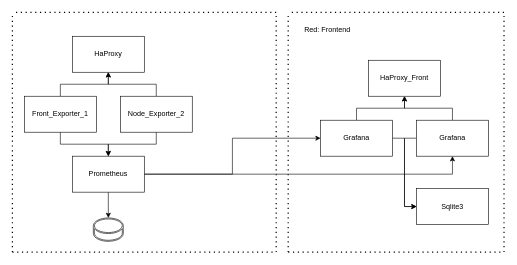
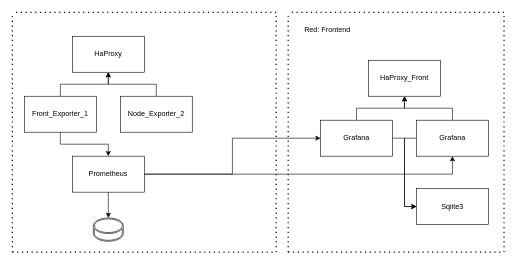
  <mxCell id="0" />
  <mxCell id="1" parent="0" />
  <mxCell id="2" style="edgeStyle=orthogonalEdgeStyle;rounded=0;orthogonalLoop=1;jettySize=auto;html=1;" parent="1" source="5" target="8" edge="1"><mxGeometry relative="1" as="geometry" /></mxCell>
  <mxCell id="3" style="edgeStyle=orthogonalEdgeStyle;rounded=0;orthogonalLoop=1;jettySize=auto;html=1;exitX=0.5;exitY=1;exitDx=0;exitDy=0;" parent="1" source="5" target="20" edge="1"><mxGeometry relative="1" as="geometry" /></mxCell>
  <mxCell id="4" style="edgeStyle=orthogonalEdgeStyle;rounded=0;orthogonalLoop=1;jettySize=auto;html=1;entryX=0.5;entryY=1;entryDx=0;entryDy=0;" parent="1" source="5" target="23" edge="1"><mxGeometry relative="1" as="geometry" /></mxCell>
  <mxCell id="5" value="Prometheus" style="rounded=0;whiteSpace=wrap;html=1;" parent="1" vertex="1"><mxGeometry x="120" y="260" width="120" height="60" as="geometry" /></mxCell>
  <mxCell id="6" style="edgeStyle=orthogonalEdgeStyle;rounded=0;orthogonalLoop=1;jettySize=auto;html=1;entryX=0.5;entryY=1;entryDx=0;entryDy=0;" parent="1" source="8" target="24" edge="1"><mxGeometry relative="1" as="geometry" /></mxCell>
  <mxCell id="7" style="edgeStyle=orthogonalEdgeStyle;rounded=0;orthogonalLoop=1;jettySize=auto;html=1;entryX=0;entryY=0.5;entryDx=0;entryDy=0;" parent="1" source="8" target="25" edge="1"><mxGeometry relative="1" as="geometry" /></mxCell>
  <mxCell id="8" value="Grafana" style="rounded=0;whiteSpace=wrap;html=1;" parent="1" vertex="1"><mxGeometry x="534" y="200" width="120" height="60" as="geometry" /></mxCell>
  <mxCell id="9" style="edgeStyle=orthogonalEdgeStyle;rounded=0;orthogonalLoop=1;jettySize=auto;html=1;" parent="1" source="11" target="15" edge="1"><mxGeometry relative="1" as="geometry" /></mxCell>
- <mxCell id="10" style="edgeStyle=orthogonalEdgeStyle;rounded=0;orthogonalLoop=1;jettySize=auto;html=1;exitX=0.5;exitY=1;exitDx=0;exitDy=0;entryX=0.5;entryY=0;entryDx=0;entryDy=0;" parent="1" source="11" target="5" edge="1"><mxGeometry relative="1" as="geometry" /></mxCell>
  <mxCell id="11" value="Node_Exporter_2" style="rounded=0;whiteSpace=wrap;html=1;" parent="1" vertex="1"><mxGeometry x="200" y="160" width="120" height="60" as="geometry" /></mxCell>
  <mxCell id="12" style="edgeStyle=orthogonalEdgeStyle;rounded=0;orthogonalLoop=1;jettySize=auto;html=1;entryX=0.5;entryY=1;entryDx=0;entryDy=0;" parent="1" source="14" target="15" edge="1"><mxGeometry relative="1" as="geometry" /></mxCell>
  <mxCell id="13" style="edgeStyle=orthogonalEdgeStyle;rounded=0;orthogonalLoop=1;jettySize=auto;html=1;exitX=0.5;exitY=1;exitDx=0;exitDy=0;entryX=0.5;entryY=0;entryDx=0;entryDy=0;" parent="1" source="14" target="5" edge="1"><mxGeometry relative="1" as="geometry" /></mxCell>
  <mxCell id="14" value="Front_Exporter_1" style="rounded=0;whiteSpace=wrap;html=1;" parent="1" vertex="1"><mxGeometry x="40" y="160" width="120" height="60" as="geometry" /></mxCell>
  <mxCell id="15" value="HaProxy" style="rounded=0;whiteSpace=wrap;html=1;" parent="1" vertex="1"><mxGeometry x="120" y="60" width="120" height="60" as="geometry" /></mxCell>
  <mxCell id="16" value="" style="endArrow=none;dashed=1;html=1;dashPattern=1 3;strokeWidth=2;rounded=0;" parent="1" edge="1"><mxGeometry width="50" height="50" relative="1" as="geometry"><mxPoint x="20" y="420" as="sourcePoint" /><mxPoint x="20" y="20" as="targetPoint" /></mxGeometry></mxCell>
  <mxCell id="17" value="" style="endArrow=none;dashed=1;html=1;dashPattern=1 3;strokeWidth=2;rounded=0;" parent="1" edge="1"><mxGeometry width="50" height="50" relative="1" as="geometry"><mxPoint x="460" y="20" as="sourcePoint" /><mxPoint x="20" y="20" as="targetPoint" /></mxGeometry></mxCell>
  <mxCell id="18" value="" style="endArrow=none;dashed=1;html=1;dashPattern=1 3;strokeWidth=2;rounded=0;" parent="1" edge="1"><mxGeometry width="50" height="50" relative="1" as="geometry"><mxPoint x="460" y="420" as="sourcePoint" /><mxPoint x="460" y="20" as="targetPoint" /></mxGeometry></mxCell>
  <mxCell id="19" value="" style="endArrow=none;dashed=1;html=1;dashPattern=1 3;strokeWidth=2;rounded=0;" parent="1" edge="1"><mxGeometry width="50" height="50" relative="1" as="geometry"><mxPoint x="20" y="420" as="sourcePoint" /><mxPoint x="460" y="420" as="targetPoint" /></mxGeometry></mxCell>
  <mxCell id="20" value="" style="sketch=0;pointerEvents=1;shadow=0;dashed=0;html=1;aspect=fixed;labelPosition=center;verticalLabelPosition=bottom;verticalAlign=top;align=center;outlineConnect=0;shape=mxgraph.vvd.datastore;" parent="1" vertex="1"><mxGeometry x="155" y="363" width="50" height="39" as="geometry" /></mxCell>
  <mxCell id="21" style="edgeStyle=orthogonalEdgeStyle;rounded=0;orthogonalLoop=1;jettySize=auto;html=1;" parent="1" source="23" target="24" edge="1"><mxGeometry relative="1" as="geometry" /></mxCell>
  <mxCell id="22" style="edgeStyle=orthogonalEdgeStyle;rounded=0;orthogonalLoop=1;jettySize=auto;html=1;exitX=0;exitY=0.5;exitDx=0;exitDy=0;entryX=0;entryY=0.5;entryDx=0;entryDy=0;" parent="1" source="23" target="25" edge="1"><mxGeometry relative="1" as="geometry" /></mxCell>
  <mxCell id="23" value="Grafana" style="rounded=0;whiteSpace=wrap;html=1;" parent="1" vertex="1"><mxGeometry x="694" y="200" width="120" height="60" as="geometry" /></mxCell>
  <mxCell id="24" value="HaProxy_Front" style="rounded=0;whiteSpace=wrap;html=1;" parent="1" vertex="1"><mxGeometry x="614" y="100" width="120" height="60" as="geometry" /></mxCell>
  <mxCell id="25" value="Sqlite3" style="rounded=0;whiteSpace=wrap;html=1;" parent="1" vertex="1"><mxGeometry x="694" y="314" width="120" height="60" as="geometry" /></mxCell>
  <mxCell id="26" value="" style="endArrow=none;dashed=1;html=1;dashPattern=1 3;strokeWidth=2;rounded=0;" parent="1" edge="1"><mxGeometry width="50" height="50" relative="1" as="geometry"><mxPoint x="480" y="420" as="sourcePoint" /><mxPoint x="480" y="20" as="targetPoint" /></mxGeometry></mxCell>
  <mxCell id="27" value="" style="endArrow=none;dashed=1;html=1;dashPattern=1 3;strokeWidth=2;rounded=0;" parent="1" edge="1"><mxGeometry width="50" height="50" relative="1" as="geometry"><mxPoint x="840" y="20" as="sourcePoint" /><mxPoint x="480" y="20" as="targetPoint" /></mxGeometry></mxCell>
  <mxCell id="28" value="" style="endArrow=none;dashed=1;html=1;dashPattern=1 3;strokeWidth=2;rounded=0;" parent="1" edge="1"><mxGeometry width="50" height="50" relative="1" as="geometry"><mxPoint x="840" y="420" as="sourcePoint" /><mxPoint x="840" y="20" as="targetPoint" /></mxGeometry></mxCell>
  <mxCell id="29" value="" style="endArrow=none;dashed=1;html=1;dashPattern=1 3;strokeWidth=2;rounded=0;" parent="1" edge="1"><mxGeometry width="50" height="50" relative="1" as="geometry"><mxPoint x="480" y="420" as="sourcePoint" /><mxPoint x="840" y="420" as="targetPoint" /></mxGeometry></mxCell>
  <mxCell id="30" value="Red: Frontend" style="text;html=1;align=center;verticalAlign=middle;resizable=0;points=[];autosize=1;strokeColor=none;fillColor=none;" parent="1" vertex="1"><mxGeometry x="500" y="40" width="90" height="20" as="geometry" /></mxCell>
